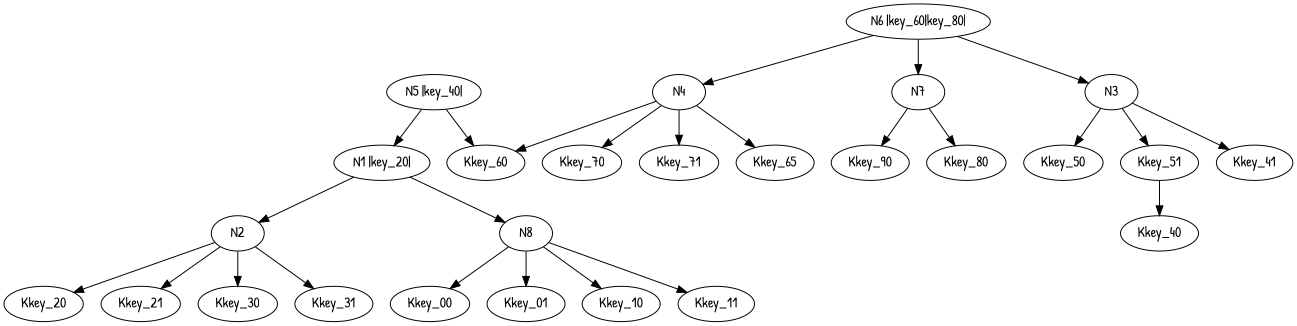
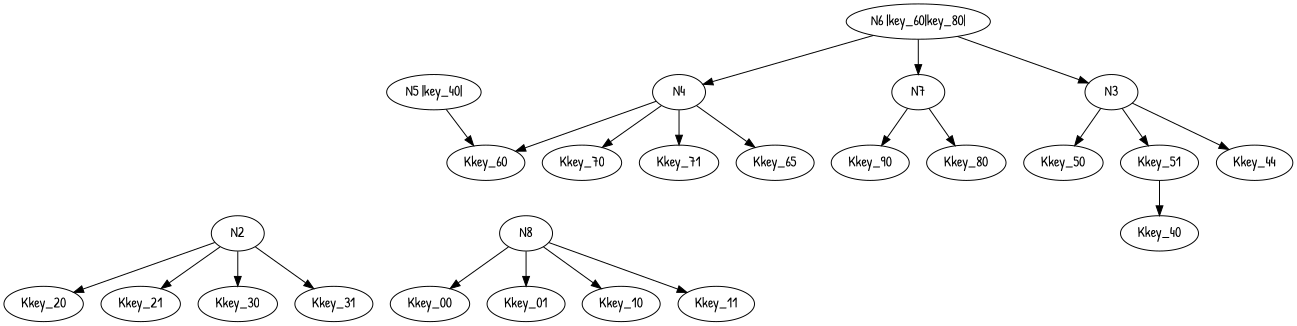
  digraph {
    fontname="Patrick Hand"
    node [fontname="Patrick Hand"]
    edge [fontname="Patrick Hand"]
    n1 [label="N5 |key_40|"]
-   n2 [label="N1 |key_20|"]
    Kkey_60
    n4 [label=N8]
    N2
    n6 [label="N6 |key_60|key_80|"]
    N3
    N4
    N7
    Kkey_00
    Kkey_01
    Kkey_10
    Kkey_11
    Kkey_20
    Kkey_21
    Kkey_30
    Kkey_31
-   Kkey_41
+   Kkey_41 [label=Kkey_44]
    Kkey_50
    Kkey_51
    n21 [label=Kkey_65]
    Kkey_70
    Kkey_71
    Kkey_80
    Kkey_90
    Kkey_40
-   n1 -> n2
    n1 -> Kkey_60
-   n2 -> n4
-   n2 -> N2
    n4 -> Kkey_00
    n4 -> Kkey_01
    n4 -> Kkey_10
    n4 -> Kkey_11
    N2 -> Kkey_20
    N2 -> Kkey_21
    N2 -> Kkey_30
    N2 -> Kkey_31
    n6 -> N3
    n6 -> N4
    n6 -> N7
    N3 -> Kkey_41
    N3 -> Kkey_50
    N3 -> Kkey_51
    N4 -> Kkey_60
    N4 -> n21
    N4 -> Kkey_70
    N4 -> Kkey_71
    N7 -> Kkey_80
    N7 -> Kkey_90
    Kkey_51 -> Kkey_40
  }
